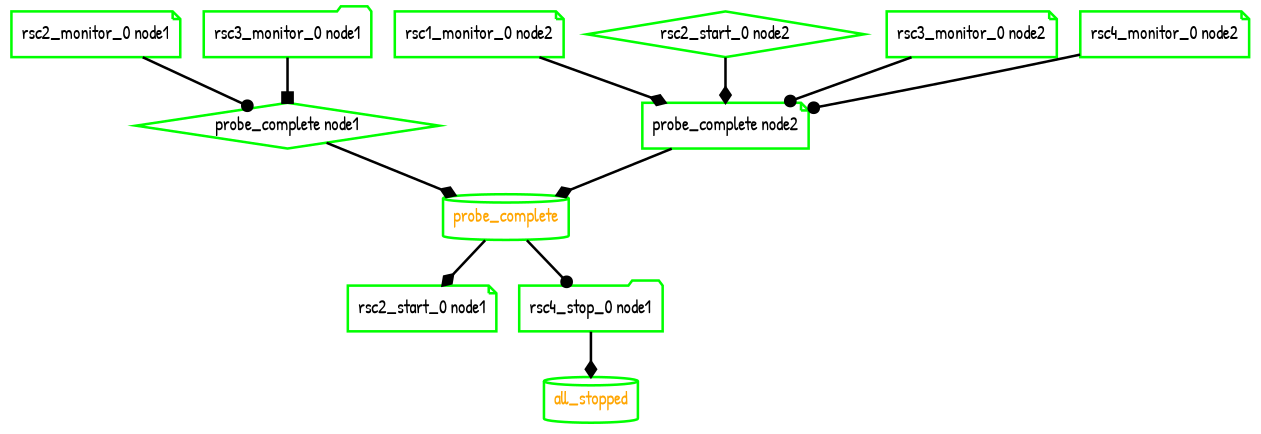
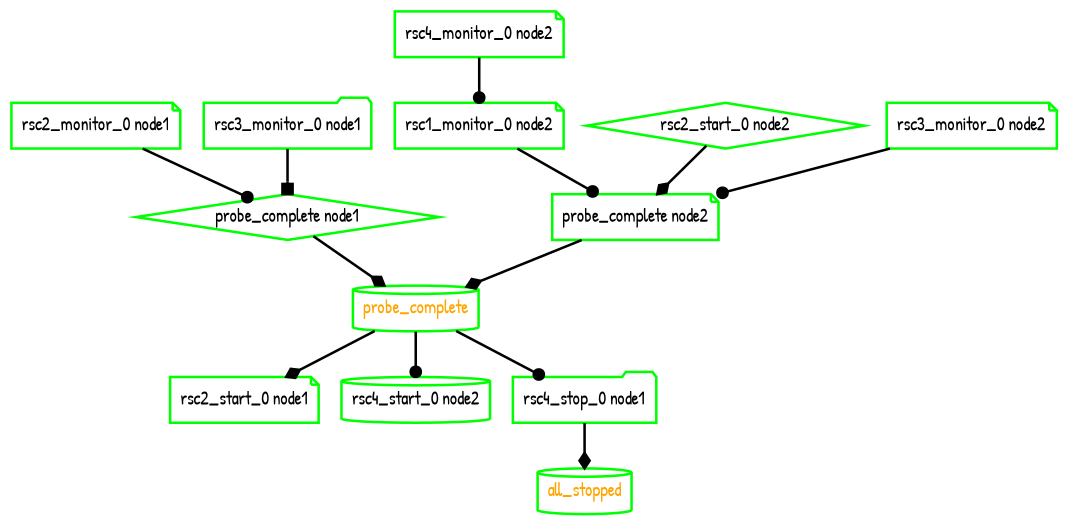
  digraph {
    fontname="Patrick Hand"
    node [color=green fontcolor=black fontname="Patrick Hand" shape=note style=bold]
    edge [arrowhead=dot fontname="Patrick Hand" style=bold]
    all_stopped [fontcolor=orange shape=cylinder]
    "probe_complete node1" [shape=diamond]
    probe_complete [fontcolor=orange shape=cylinder]
    "rsc2_start_0 node1"
+   "rsc4_start_0 node2" [shape=cylinder]
    "rsc4_stop_0 node1" [shape=folder]
    "probe_complete node2"
    "rsc1_monitor_0 node2"
    "rsc2_monitor_0 node1"
    n10 [label="rsc2_start_0 node2" shape=diamond]
    "rsc3_monitor_0 node1" [shape=folder]
    "rsc3_monitor_0 node2"
    "rsc4_monitor_0 node2"
    "probe_complete node1" -> probe_complete [arrowhead=diamond]
    probe_complete -> "rsc2_start_0 node1" [arrowhead=diamond]
+   probe_complete -> "rsc4_start_0 node2"
    probe_complete -> "rsc4_stop_0 node1"
    "rsc4_stop_0 node1" -> all_stopped [arrowhead=diamond]
    "probe_complete node2" -> probe_complete [arrowhead=diamond]
-   "rsc1_monitor_0 node2" -> "probe_complete node2" [arrowhead=diamond]
+   "rsc1_monitor_0 node2" -> "probe_complete node2"
    "rsc2_monitor_0 node1" -> "probe_complete node1"
    n10 -> "probe_complete node2" [arrowhead=diamond]
    "rsc3_monitor_0 node1" -> "probe_complete node1" [arrowhead=box]
    "rsc3_monitor_0 node2" -> "probe_complete node2"
-   "rsc4_monitor_0 node2" -> "probe_complete node2"
+   "rsc4_monitor_0 node2" -> "rsc1_monitor_0 node2"
  }
